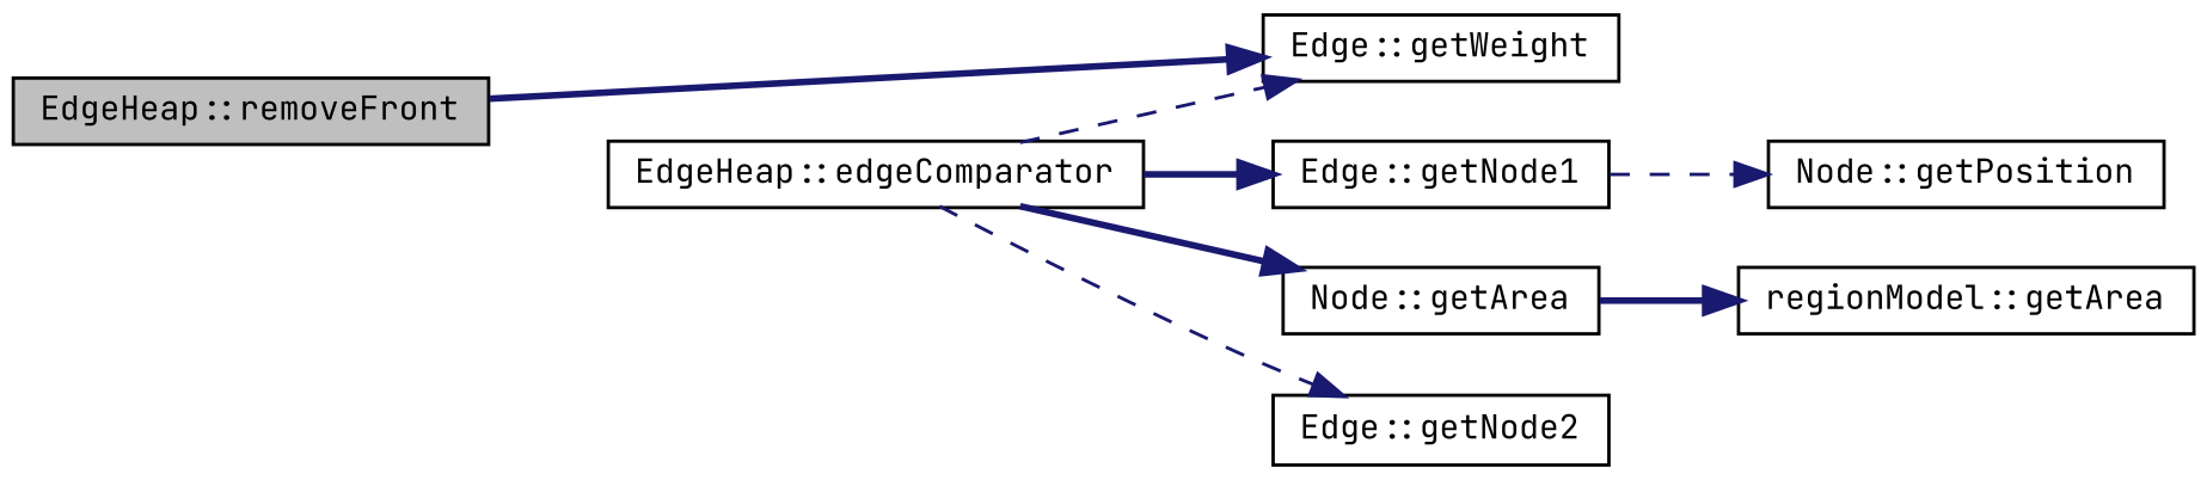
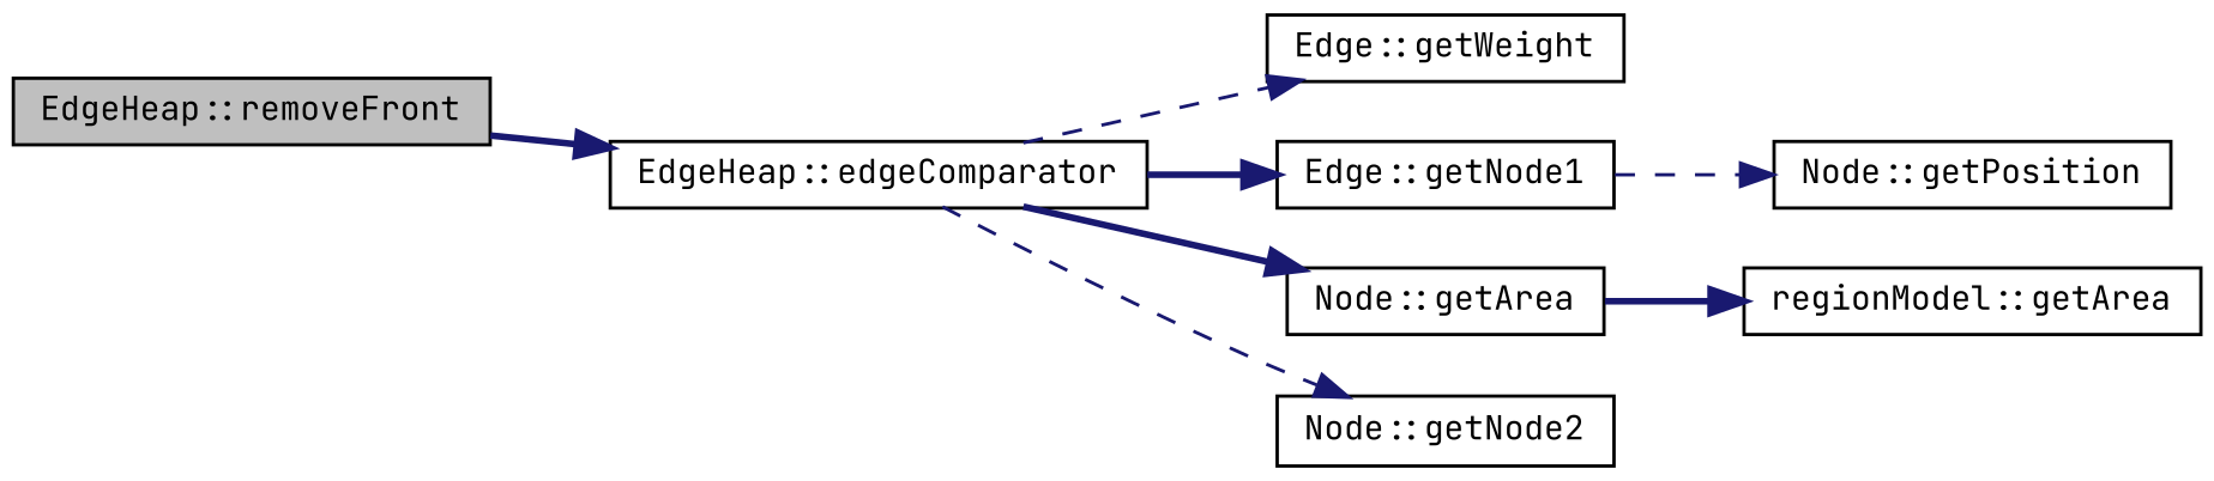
  digraph {
    fontname="JetBrains Mono"
    rankdir=LR
    node [color=black fillcolor=white fontname="JetBrains Mono" fontsize=10 shape=record style=filled]
    edge [color=midnightblue fontname="JetBrains Mono" fontsize=10 labelfontname=Helvetica labelfontsize=10 style=bold]
    n1 [fillcolor=grey75 fontcolor=black height=0.2 label="EdgeHeap::removeFront" width=0.4]
    n2 [height=0.2 label="EdgeHeap::edgeComparator" width=0.4]
    n3 [height=0.2 label="Edge::getWeight" width=0.4]
    n4 [height=0.2 label="Edge::getNode1" width=0.4]
    n5 [height=0.2 label="Node::getArea" width=0.4]
-   n6 [height=0.2 label="Edge::getNode2" width=0.4]
+   n6 [height=0.2 label="Node::getNode2" width=0.4]
    n7 [height=0.2 label="Node::getPosition" width=0.4]
    n8 [height=0.2 label="regionModel::getArea" width=0.4]
-   n1 -> n3
+   n1 -> n2
    n2 -> n3 [style=dashed]
    n2 -> n4
    n2 -> n5
    n2 -> n6 [style=dashed]
    n4 -> n7 [style=dashed]
    n5 -> n8
  }
